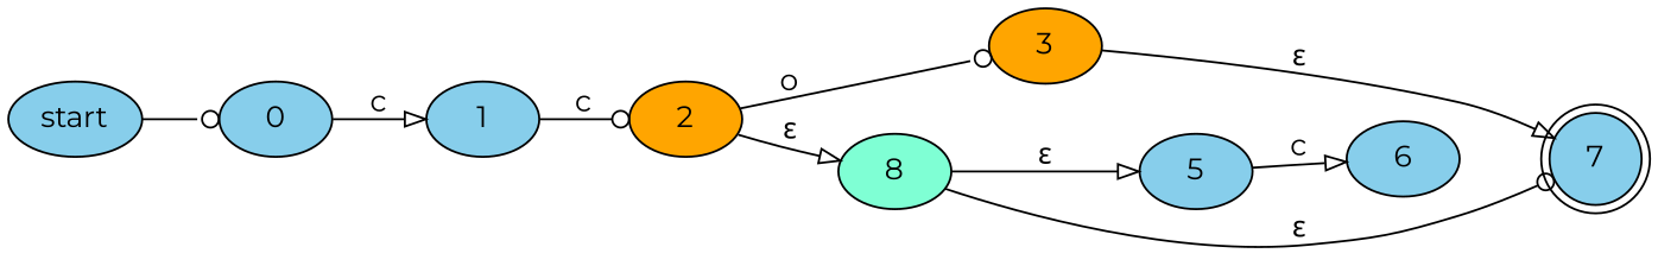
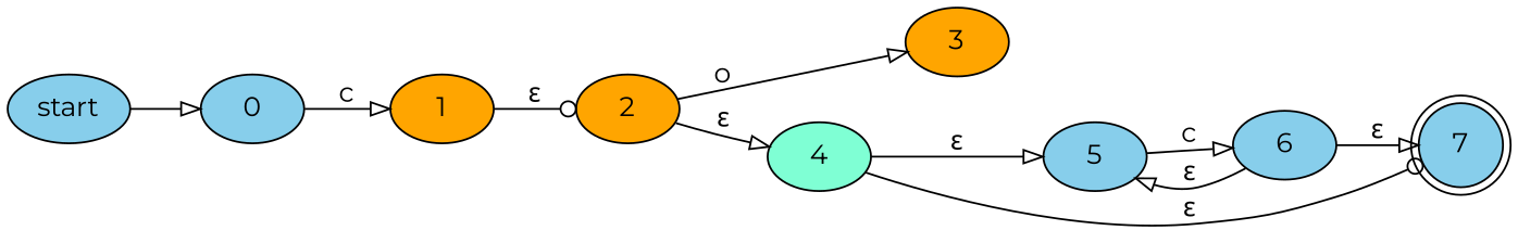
  digraph {
    fontname=Montserrat
    rankdir=LR
    node [fillcolor=skyblue fontname=Montserrat style=filled]
    edge [arrowhead=onormal fontname=Montserrat]
    n1 [label=0]
-   n2 [label=1]
+   n2 [fillcolor=orange label=1]
    n3 [fillcolor=orange label=2]
    n4 [fillcolor=orange label=3]
-   n5 [fillcolor=aquamarine label=8]
+   n5 [fillcolor=aquamarine label=4]
    n6 [label=5]
    n7 [label=7 shape=doublecircle]
    n8 [label=6]
    n9 [label=start]
    n1 -> n2 [label=c]
-   n2 -> n3 [arrowhead=odot label=c]
-   n3 -> n4 [arrowhead=odot label=o]
+   n2 -> n3 [arrowhead=odot label="ε"]
+   n3 -> n4 [label=o]
    n3 -> n5 [label="ε"]
    n5 -> n6 [label="ε"]
    n5 -> n7 [arrowhead=odot label="ε"]
    n6 -> n8 [label=c]
-   n4 -> n7 [label="ε"]
-   n9 -> n1 [arrowhead=odot]
+   n8 -> n6 [label="ε"]
+   n8 -> n7 [label="ε"]
+   n9 -> n1
  }
